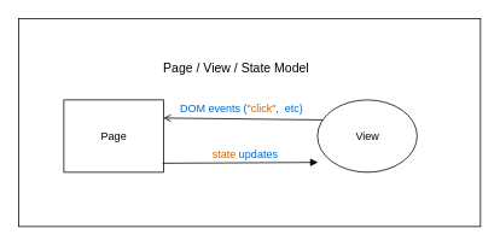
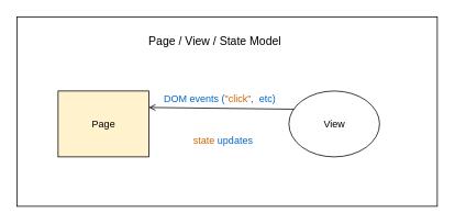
  <mxCell id="0" />
  <mxCell id="1" parent="0" />
  <mxCell id="2" value="" style="rounded=0;whiteSpace=wrap;html=1;fontSize=14;fontColor=#000000;" vertex="1" parent="1"><mxGeometry x="20" y="20" width="510" height="230" as="geometry" /></mxCell>
- <mxCell id="3" value="Page" style="html=1;" vertex="1" parent="1"><mxGeometry x="70" y="110" width="110" height="80" as="geometry" /></mxCell>
+ <mxCell id="3" value="Page" style="html=1;fillColor=#fff2cc;" vertex="1" parent="1"><mxGeometry x="70" y="110" width="110" height="80" as="geometry" /></mxCell>
  <mxCell id="4" value="View" style="ellipse;html=1;" vertex="1" parent="1"><mxGeometry x="350" y="110" width="110" height="80" as="geometry" /></mxCell>
  <mxCell id="5" value="" style="endArrow=open;html=1;rounded=0;align=center;verticalAlign=top;endFill=0;labelBackgroundColor=none;endSize=6;exitX=0;exitY=0.25;exitDx=0;exitDy=0;" edge="1" parent="1" source="4"><mxGeometry relative="1" as="geometry"><mxPoint x="340" y="130" as="sourcePoint" /><mxPoint x="180" y="130" as="targetPoint" /></mxGeometry></mxCell>
- <mxCell id="6" value="" style="html=1;verticalAlign=bottom;labelBackgroundColor=none;endArrow=block;endFill=1;rounded=0;entryX=0.005;entryY=0.863;entryDx=0;entryDy=0;entryPerimeter=0;exitX=0.991;exitY=0.875;exitDx=0;exitDy=0;exitPerimeter=0;" edge="1" parent="1" source="3" target="4"><mxGeometry width="160" relative="1" as="geometry"><mxPoint x="190" y="180" as="sourcePoint" /><mxPoint x="340" y="180" as="targetPoint" /></mxGeometry></mxCell>
  <mxCell id="7" value="&lt;font color=&quot;#0066cc&quot;&gt;DOM events (&lt;/font&gt;&lt;font color=&quot;#cc6600&quot;&gt;&quot;click&quot;&lt;/font&gt;&lt;font color=&quot;#0066cc&quot;&gt;,&amp;nbsp; etc)&lt;/font&gt;" style="text;html=1;resizable=0;autosize=1;align=center;verticalAlign=middle;points=[];fillColor=none;strokeColor=none;rounded=0;" vertex="1" parent="1"><mxGeometry x="191" y="110" width="150" height="20" as="geometry" /></mxCell>
  <mxCell id="8" value="state&lt;font color=&quot;#0066cc&quot;&gt; updates&lt;/font&gt;" style="text;html=1;resizable=0;autosize=1;align=center;verticalAlign=middle;points=[];fillColor=none;strokeColor=none;rounded=0;fontColor=#CC6600;" vertex="1" parent="1"><mxGeometry x="225" y="160" width="90" height="20" as="geometry" /></mxCell>
- <mxCell id="9" value="&lt;font style=&quot;font-size: 14px;&quot; color=&quot;#000000&quot;&gt;Page / View / State Model&lt;/font&gt;" style="text;html=1;resizable=0;autosize=1;align=center;verticalAlign=middle;points=[];fillColor=none;strokeColor=none;rounded=0;fontColor=#0066CC;" vertex="1" parent="1"><mxGeometry x="170" y="65" width="180" height="20" as="geometry" /></mxCell>
+ <mxCell id="9" value="&lt;font style=&quot;font-size: 14px;&quot; color=&quot;#000000&quot;&gt;Page / View / State Model&lt;/font&gt;" style="text;html=1;resizable=0;autosize=1;align=center;verticalAlign=middle;points=[];fillColor=none;strokeColor=none;rounded=0;fontColor=#0066CC;" vertex="1" parent="1"><mxGeometry x="170" y="40" width="180" height="20" as="geometry" /></mxCell>
